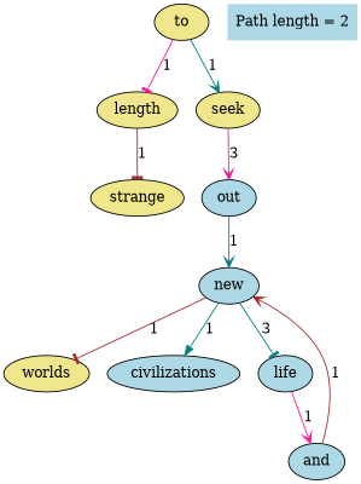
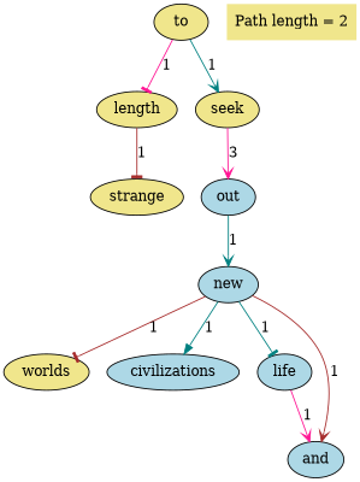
  digraph {
    node [fillcolor=lightblue style=filled]
    edge [arrowhead=vee color=teal]
    to [fillcolor=khaki root=true]
    n2 [fillcolor=khaki label=length]
    seek [fillcolor=khaki]
    strange [fillcolor=khaki]
    out
    worlds [fillcolor=khaki]
    new
    civilizations
    life
    and
-   n11 [color=black label="Path length = 2" shape=none]
+   n11 [color=black fillcolor=khaki label="Path length = 2" shape=none]
    to -> n2 [arrowhead=tee color=deeppink label=1]
    to -> seek [label=1]
    n2 -> strange [arrowhead=tee color=brown label=1]
    seek -> out [color=deeppink label=3]
    out -> new [label=1]
    new -> worlds [arrowhead=tee color=brown label=1]
    new -> civilizations [arrowhead=normal label=1]
-   new -> life [arrowhead=tee label=3]
+   new -> life [arrowhead=tee label=1]
    life -> and [color=deeppink label=1]
-   and -> new [color=brown label=1]
+   new -> and [color=brown label=1]
  }
